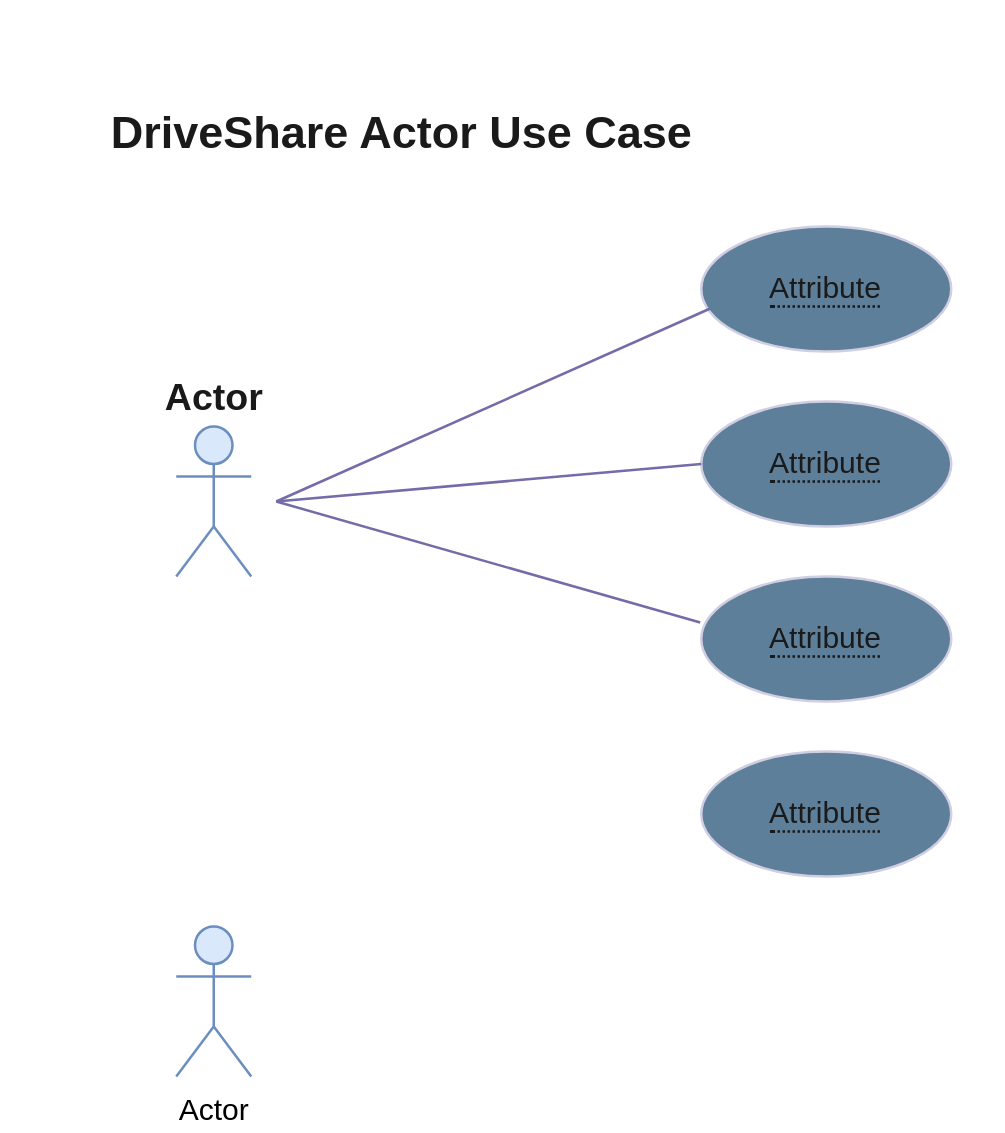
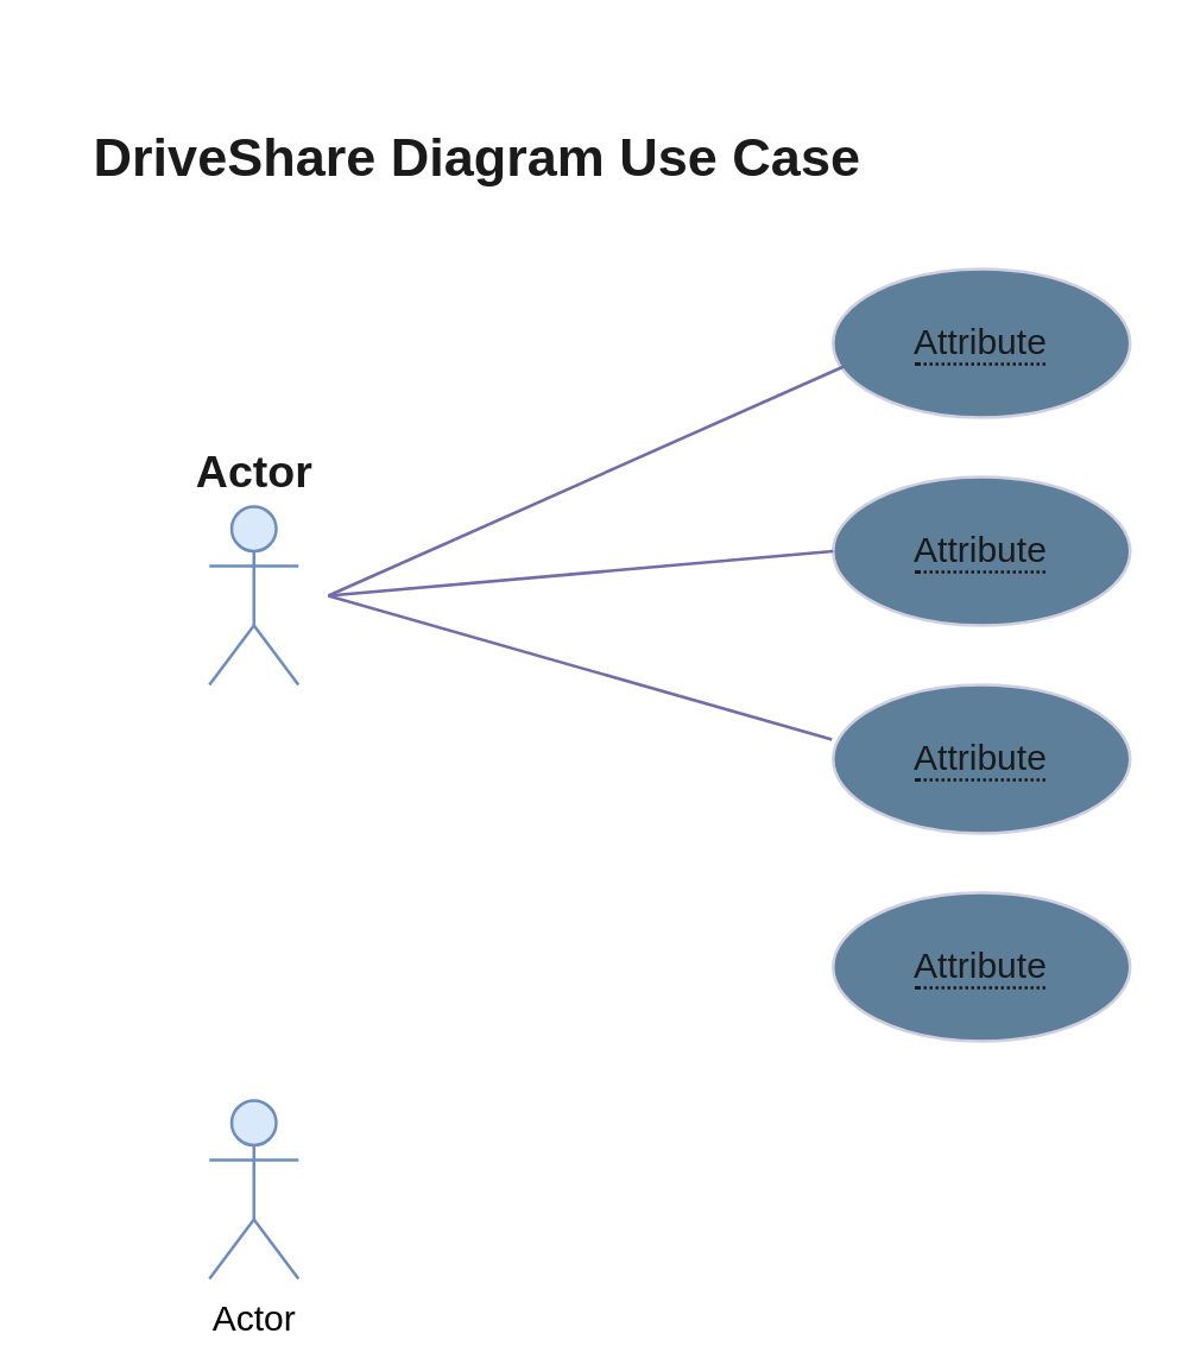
  <mxCell id="0" />
  <mxCell id="1" parent="0" />
  <mxCell id="2" value="Actor" style="shape=umlActor;verticalLabelPosition=top;verticalAlign=bottom;html=1;labelBackgroundColor=none;fillColor=#dae8fc;strokeColor=#6c8ebf;rounded=0;fontFamily=Helvetica;fontSize=15;labelPosition=center;align=center;fontStyle=1;fontColor=#191919;direction=east;" vertex="1" parent="1"><mxGeometry x="70" y="170" width="30" height="60" as="geometry" /></mxCell>
  <mxCell id="3" value="Actor" style="shape=umlActor;verticalLabelPosition=bottom;verticalAlign=top;html=1;labelBackgroundColor=none;fillColor=#dae8fc;strokeColor=#6c8ebf;rounded=0;" vertex="1" parent="1"><mxGeometry x="70" y="370" width="30" height="60" as="geometry" /></mxCell>
- <mxCell id="4" value="&lt;h2 style=&quot;text-align: justify; line-height: 120%;&quot;&gt;&lt;span style=&quot;background-color: initial;&quot;&gt;DriveShare Actor Use Case&lt;/span&gt;&lt;/h2&gt;&lt;div style=&quot;text-align: justify; line-height: 120%;&quot;&gt;&lt;br&gt;&lt;/div&gt;" style="text;html=1;align=center;verticalAlign=middle;resizable=0;points=[];autosize=1;strokeColor=none;fillColor=none;fontColor=#1A1A1A;" vertex="1" parent="1"><mxGeometry x="20" width="280" height="80" as="geometry" y="20" /></mxCell>
+ <mxCell id="4" value="&lt;h2 style=&quot;text-align: justify; line-height: 120%;&quot;&gt;&lt;span style=&quot;background-color: initial;&quot;&gt;DriveShare Diagram Use Case&lt;/span&gt;&lt;/h2&gt;&lt;div style=&quot;text-align: justify; line-height: 120%;&quot;&gt;&lt;br&gt;&lt;/div&gt;" style="text;html=1;align=center;verticalAlign=middle;resizable=0;points=[];autosize=1;strokeColor=none;fillColor=none;fontColor=#1A1A1A;" vertex="1" parent="1"><mxGeometry x="20" width="280" height="80" as="geometry" y="20" /></mxCell>
  <mxCell id="5" value="&lt;span style=&quot;border-bottom: 1px dotted&quot;&gt;Attribute&lt;/span&gt;" style="ellipse;whiteSpace=wrap;html=1;align=center;strokeColor=#D0CEE2;fontColor=#1A1A1A;fillColor=#5D7F99;" vertex="1" parent="1"><mxGeometry x="280" y="90" width="100" height="50" as="geometry" /></mxCell>
  <mxCell id="6" value="&lt;span style=&quot;border-bottom: 1px dotted&quot;&gt;Attribute&lt;/span&gt;" style="ellipse;whiteSpace=wrap;html=1;align=center;strokeColor=#D0CEE2;fontColor=#1A1A1A;fillColor=#5D7F99;" vertex="1" parent="1"><mxGeometry x="280" y="160" width="100" height="50" as="geometry" /></mxCell>
  <mxCell id="7" value="&lt;span style=&quot;border-bottom: 1px dotted&quot;&gt;Attribute&lt;/span&gt;" style="ellipse;whiteSpace=wrap;html=1;align=center;strokeColor=#D0CEE2;fontColor=#1A1A1A;fillColor=#5D7F99;" vertex="1" parent="1"><mxGeometry x="280" y="230" width="100" height="50" as="geometry" /></mxCell>
  <mxCell id="8" value="&lt;span style=&quot;border-bottom: 1px dotted&quot;&gt;Attribute&lt;/span&gt;" style="ellipse;whiteSpace=wrap;html=1;align=center;strokeColor=#D0CEE2;fontColor=#1A1A1A;fillColor=#5D7F99;" vertex="1" parent="1"><mxGeometry x="280" y="300" width="100" height="50" as="geometry" /></mxCell>
  <mxCell id="9" value="" style="endArrow=none;html=1;rounded=0;strokeColor=#736CA8;fontColor=#1A1A1A;entryX=0.036;entryY=0.656;entryDx=0;entryDy=0;entryPerimeter=0;" edge="1" parent="1" target="5"><mxGeometry width="50" height="50" relative="1" as="geometry"><mxPoint x="110" y="200" as="sourcePoint" /><mxPoint x="270" y="130" as="targetPoint" /></mxGeometry></mxCell>
  <mxCell id="10" value="" style="endArrow=none;html=1;rounded=0;strokeColor=#736CA8;fontColor=#1A1A1A;entryX=0;entryY=0.5;entryDx=0;entryDy=0;" edge="1" parent="1" target="6"><mxGeometry width="50" height="50" relative="1" as="geometry"><mxPoint x="110" y="200" as="sourcePoint" /><mxPoint x="284" y="140" as="targetPoint" /></mxGeometry></mxCell>
  <mxCell id="11" value="" style="endArrow=none;html=1;rounded=0;strokeColor=#736CA8;fontColor=#1A1A1A;entryX=-0.004;entryY=0.368;entryDx=0;entryDy=0;entryPerimeter=0;" edge="1" parent="1" target="7"><mxGeometry width="50" height="50" relative="1" as="geometry"><mxPoint x="110" y="200" as="sourcePoint" /><mxPoint x="280" y="210" as="targetPoint" /></mxGeometry></mxCell>
